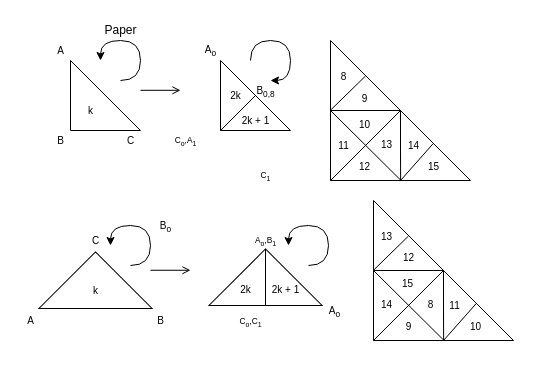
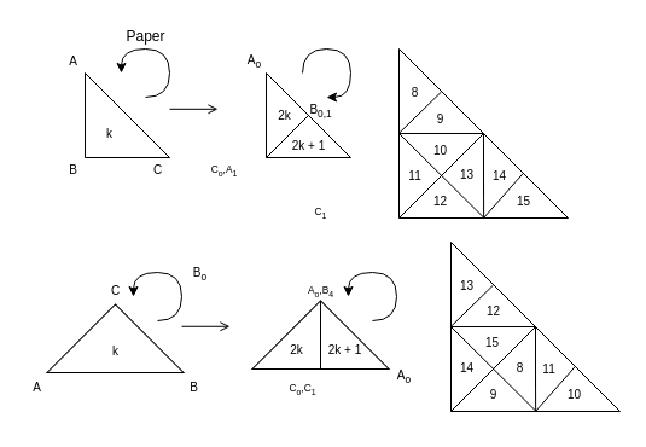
  <mxCell id="0" />
  <mxCell id="1" parent="0" />
  <mxCell id="2" value="" style="verticalLabelPosition=bottom;verticalAlign=top;html=1;shape=mxgraph.basic.orthogonal_triangle;fontSize=10;rotation=135;" vertex="1" parent="1"><mxGeometry x="225" y="265" width="80" height="80" as="geometry" /></mxCell>
  <mxCell id="3" value="" style="verticalLabelPosition=bottom;verticalAlign=top;html=1;shape=mxgraph.basic.orthogonal_triangle;fontSize=10;rotation=135;" vertex="1" parent="1"><mxGeometry x="55" y="268" width="80" height="80" as="geometry" /></mxCell>
  <mxCell id="4" value="Paper" style="text;html=1;align=center;verticalAlign=middle;resizable=0;points=[];autosize=1;strokeColor=none;fillColor=none;" vertex="1" parent="1"><mxGeometry x="95" y="20" width="50" height="20" as="geometry" /></mxCell>
  <mxCell id="5" value="" style="verticalLabelPosition=bottom;verticalAlign=top;html=1;shape=mxgraph.basic.orthogonal_triangle" vertex="1" parent="1"><mxGeometry x="70" y="60" width="70" height="70" as="geometry" /></mxCell>
  <mxCell id="6" value="" style="endArrow=open;html=1;rounded=0;endFill=0;" edge="1" parent="1"><mxGeometry width="50" height="50" relative="1" as="geometry"><mxPoint x="140" y="89.8" as="sourcePoint" /><mxPoint x="180" y="89.8" as="targetPoint" /></mxGeometry></mxCell>
  <mxCell id="7" value="" style="verticalLabelPosition=bottom;verticalAlign=top;html=1;shape=mxgraph.basic.orthogonal_triangle" vertex="1" parent="1"><mxGeometry x="220" y="60" width="70" height="70" as="geometry" /></mxCell>
  <mxCell id="8" value="k" style="text;html=1;align=center;verticalAlign=middle;resizable=0;points=[];autosize=1;strokeColor=none;fillColor=none;fontSize=10;" vertex="1" parent="1"><mxGeometry x="80" y="100" width="20" height="20" as="geometry" /></mxCell>
  <mxCell id="9" value="" style="endArrow=none;html=1;rounded=0;entryX=0.5;entryY=0.5;entryDx=0;entryDy=0;entryPerimeter=0;exitX=0;exitY=1;exitDx=0;exitDy=0;exitPerimeter=0;" edge="1" parent="1" source="7" target="7"><mxGeometry width="50" height="50" relative="1" as="geometry"><mxPoint x="250" y="170" as="sourcePoint" /><mxPoint x="250" y="130" as="targetPoint" /></mxGeometry></mxCell>
  <mxCell id="10" value="A" style="text;html=1;align=center;verticalAlign=middle;resizable=0;points=[];autosize=1;strokeColor=none;fillColor=none;fontSize=10;" vertex="1" parent="1"><mxGeometry x="50" y="40" width="20" height="20" as="geometry" /></mxCell>
  <mxCell id="11" value="B" style="text;html=1;align=center;verticalAlign=middle;resizable=0;points=[];autosize=1;strokeColor=none;fillColor=none;fontSize=10;" vertex="1" parent="1"><mxGeometry x="50" y="130" width="20" height="20" as="geometry" /></mxCell>
  <mxCell id="12" value="C" style="text;html=1;align=center;verticalAlign=middle;resizable=0;points=[];autosize=1;strokeColor=none;fillColor=none;fontSize=10;" vertex="1" parent="1"><mxGeometry x="120" y="130" width="20" height="20" as="geometry" /></mxCell>
  <mxCell id="13" value="2k" style="text;html=1;align=center;verticalAlign=middle;resizable=0;points=[];autosize=1;strokeColor=none;fillColor=none;fontSize=10;" vertex="1" parent="1"><mxGeometry x="220" y="85" width="30" height="20" as="geometry" /></mxCell>
  <mxCell id="14" value="2k + 1" style="text;html=1;align=center;verticalAlign=middle;resizable=0;points=[];autosize=1;strokeColor=none;fillColor=none;fontSize=10;" vertex="1" parent="1"><mxGeometry x="235" y="110" width="40" height="20" as="geometry" /></mxCell>
  <mxCell id="15" value="A&lt;sub&gt;o&lt;/sub&gt;" style="text;html=1;align=center;verticalAlign=middle;resizable=0;points=[];autosize=1;strokeColor=none;fillColor=none;fontSize=10;" vertex="1" parent="1"><mxGeometry x="195" y="40" width="30" height="20" as="geometry" /></mxCell>
- <mxCell id="16" value="&lt;sub&gt;&lt;span style=&quot;font-size: 10px&quot;&gt;B&lt;sub&gt;0,8&lt;/sub&gt;&lt;/span&gt;&lt;/sub&gt;" style="text;html=1;align=center;verticalAlign=middle;resizable=0;points=[];autosize=1;strokeColor=none;fillColor=none;fontSize=10;" vertex="1" parent="1"><mxGeometry x="250" y="80" width="30" height="20" as="geometry" /></mxCell>
+ <mxCell id="16" value="&lt;sub&gt;&lt;span style=&quot;font-size: 10px&quot;&gt;B&lt;sub&gt;0,1&lt;/sub&gt;&lt;/span&gt;&lt;/sub&gt;" style="text;html=1;align=center;verticalAlign=middle;resizable=0;points=[];autosize=1;strokeColor=none;fillColor=none;fontSize=10;" vertex="1" parent="1"><mxGeometry x="250" y="80" width="30" height="20" as="geometry" /></mxCell>
  <mxCell id="17" value="&lt;span style=&quot;font-size: 8.333px&quot;&gt;C&lt;sub&gt;1&lt;/sub&gt;&lt;/span&gt;" style="text;html=1;align=center;verticalAlign=middle;resizable=0;points=[];autosize=1;strokeColor=none;fillColor=none;fontSize=10;" vertex="1" parent="1"><mxGeometry x="250" y="165" width="30" height="20" as="geometry" /></mxCell>
  <mxCell id="18" value="&lt;span style=&quot;font-size: 8.333px&quot;&gt;C&lt;sub&gt;o&lt;/sub&gt;,A&lt;sub&gt;1&lt;/sub&gt;&lt;/span&gt;" style="text;html=1;align=center;verticalAlign=middle;resizable=0;points=[];autosize=1;strokeColor=none;fillColor=none;fontSize=10;" vertex="1" parent="1"><mxGeometry x="165" y="130" width="40" height="20" as="geometry" /></mxCell>
  <mxCell id="19" value="" style="verticalLabelPosition=bottom;verticalAlign=top;html=1;shape=mxgraph.basic.orthogonal_triangle" vertex="1" parent="1"><mxGeometry x="330" y="40" width="140" height="140" as="geometry" /></mxCell>
  <mxCell id="20" value="" style="endArrow=none;html=1;rounded=0;entryX=0.5;entryY=0.5;entryDx=0;entryDy=0;entryPerimeter=0;exitX=0;exitY=1;exitDx=0;exitDy=0;exitPerimeter=0;" edge="1" parent="1" source="19" target="19"><mxGeometry width="50" height="50" relative="1" as="geometry"><mxPoint x="360" y="157.5" as="sourcePoint" /><mxPoint x="395" y="122.5" as="targetPoint" /></mxGeometry></mxCell>
  <mxCell id="21" value="" style="endArrow=none;html=1;rounded=0;entryX=0;entryY=0.5;entryDx=0;entryDy=0;entryPerimeter=0;exitX=0.5;exitY=0.5;exitDx=0;exitDy=0;exitPerimeter=0;" edge="1" parent="1" source="19" target="19"><mxGeometry width="50" height="50" relative="1" as="geometry"><mxPoint x="340" y="190" as="sourcePoint" /><mxPoint x="410" y="120" as="targetPoint" /></mxGeometry></mxCell>
  <mxCell id="22" value="" style="endArrow=none;html=1;rounded=0;entryX=0.501;entryY=1;entryDx=0;entryDy=0;entryPerimeter=0;exitX=0.5;exitY=0.5;exitDx=0;exitDy=0;exitPerimeter=0;startArrow=none;" edge="1" parent="1" target="19"><mxGeometry width="50" height="50" relative="1" as="geometry"><mxPoint x="400" y="150" as="sourcePoint" /><mxPoint x="350" y="230" as="targetPoint" /></mxGeometry></mxCell>
  <mxCell id="23" value="" style="endArrow=none;html=1;rounded=0;entryX=0.733;entryY=0.737;entryDx=0;entryDy=0;entryPerimeter=0;" edge="1" parent="1" target="19"><mxGeometry width="50" height="50" relative="1" as="geometry"><mxPoint x="400" y="180" as="sourcePoint" /><mxPoint x="410.14" y="190" as="targetPoint" /></mxGeometry></mxCell>
  <mxCell id="24" value="" style="endArrow=none;html=1;rounded=0;exitX=0.504;exitY=1;exitDx=0;exitDy=0;exitPerimeter=0;" edge="1" parent="1" source="19"><mxGeometry width="50" height="50" relative="1" as="geometry"><mxPoint x="370" y="210" as="sourcePoint" /><mxPoint x="330" y="110" as="targetPoint" /></mxGeometry></mxCell>
  <mxCell id="25" value="" style="endArrow=none;html=1;rounded=0;exitX=0.25;exitY=0.254;exitDx=0;exitDy=0;exitPerimeter=0;entryX=0.001;entryY=0.497;entryDx=0;entryDy=0;entryPerimeter=0;" edge="1" parent="1" source="19" target="19"><mxGeometry width="50" height="50" relative="1" as="geometry"><mxPoint x="408.6" y="190.84" as="sourcePoint" /><mxPoint x="310" y="76" as="targetPoint" /></mxGeometry></mxCell>
  <mxCell id="26" value="" style="endArrow=none;html=1;rounded=0;entryX=0.501;entryY=1;entryDx=0;entryDy=0;entryPerimeter=0;exitX=0.5;exitY=0.5;exitDx=0;exitDy=0;exitPerimeter=0;" edge="1" parent="1" source="19"><mxGeometry width="50" height="50" relative="1" as="geometry"><mxPoint x="400" y="110" as="sourcePoint" /><mxPoint x="400.02" y="160" as="targetPoint" /></mxGeometry></mxCell>
  <mxCell id="27" value="8" style="text;html=1;align=center;verticalAlign=middle;resizable=0;points=[];autosize=1;strokeColor=none;fillColor=none;fontSize=10;" vertex="1" parent="1"><mxGeometry x="333" y="66" width="20" height="20" as="geometry" /></mxCell>
  <mxCell id="28" value="11" style="text;html=1;align=center;verticalAlign=middle;resizable=0;points=[];autosize=1;strokeColor=none;fillColor=none;fontSize=10;" vertex="1" parent="1"><mxGeometry x="328" y="135" width="30" height="20" as="geometry" /></mxCell>
  <mxCell id="29" value="12" style="text;html=1;align=center;verticalAlign=middle;resizable=0;points=[];autosize=1;strokeColor=none;fillColor=none;fontSize=10;" vertex="1" parent="1"><mxGeometry x="349" y="156" width="30" height="20" as="geometry" /></mxCell>
  <mxCell id="30" value="14" style="text;html=1;align=center;verticalAlign=middle;resizable=0;points=[];autosize=1;strokeColor=none;fillColor=none;fontSize=10;" vertex="1" parent="1"><mxGeometry x="398" y="135" width="30" height="20" as="geometry" /></mxCell>
  <mxCell id="31" value="15" style="text;html=1;align=center;verticalAlign=middle;resizable=0;points=[];autosize=1;strokeColor=none;fillColor=none;fontSize=10;" vertex="1" parent="1"><mxGeometry x="418" y="156" width="30" height="20" as="geometry" /></mxCell>
  <mxCell id="32" value="13" style="text;html=1;align=center;verticalAlign=middle;resizable=0;points=[];autosize=1;strokeColor=none;fillColor=none;fontSize=10;" vertex="1" parent="1"><mxGeometry x="371" y="134" width="30" height="20" as="geometry" /></mxCell>
  <mxCell id="33" value="10" style="text;html=1;align=center;verticalAlign=middle;resizable=0;points=[];autosize=1;strokeColor=none;fillColor=none;fontSize=10;" vertex="1" parent="1"><mxGeometry x="349" y="114" width="30" height="20" as="geometry" /></mxCell>
  <mxCell id="34" value="9" style="text;html=1;align=center;verticalAlign=middle;resizable=0;points=[];autosize=1;strokeColor=none;fillColor=none;fontSize=10;" vertex="1" parent="1"><mxGeometry x="354" y="88" width="20" height="20" as="geometry" /></mxCell>
  <mxCell id="35" value="" style="endArrow=open;html=1;rounded=0;endFill=0;" edge="1" parent="1"><mxGeometry width="50" height="50" relative="1" as="geometry"><mxPoint x="150" y="269.76" as="sourcePoint" /><mxPoint x="190" y="269.76" as="targetPoint" /></mxGeometry></mxCell>
  <mxCell id="36" value="k" style="text;html=1;align=center;verticalAlign=middle;resizable=0;points=[];autosize=1;strokeColor=none;fillColor=none;fontSize=10;" vertex="1" parent="1"><mxGeometry x="85" y="280" width="20" height="20" as="geometry" /></mxCell>
  <mxCell id="37" value="" style="endArrow=none;html=1;rounded=0;exitX=0;exitY=1;exitDx=0;exitDy=0;exitPerimeter=0;entryX=0.5;entryY=0.5;entryDx=0;entryDy=0;entryPerimeter=0;" edge="1" parent="1" source="2" target="2"><mxGeometry width="50" height="50" relative="1" as="geometry"><mxPoint x="245" y="310" as="sourcePoint" /><mxPoint x="370" y="360" as="targetPoint" /></mxGeometry></mxCell>
  <mxCell id="38" value="A" style="text;html=1;align=center;verticalAlign=middle;resizable=0;points=[];autosize=1;strokeColor=none;fillColor=none;fontSize=10;" vertex="1" parent="1"><mxGeometry x="20" y="310" width="20" height="20" as="geometry" /></mxCell>
  <mxCell id="39" value="B" style="text;html=1;align=center;verticalAlign=middle;resizable=0;points=[];autosize=1;strokeColor=none;fillColor=none;fontSize=10;" vertex="1" parent="1"><mxGeometry x="150" y="310" width="20" height="20" as="geometry" /></mxCell>
  <mxCell id="40" value="C" style="text;html=1;align=center;verticalAlign=middle;resizable=0;points=[];autosize=1;strokeColor=none;fillColor=none;fontSize=10;" vertex="1" parent="1"><mxGeometry x="85" y="230" width="20" height="20" as="geometry" /></mxCell>
  <mxCell id="41" value="2k" style="text;html=1;align=center;verticalAlign=middle;resizable=0;points=[];autosize=1;strokeColor=none;fillColor=none;fontSize=10;" vertex="1" parent="1"><mxGeometry x="230" y="279" width="30" height="20" as="geometry" /></mxCell>
  <mxCell id="42" value="2k + 1" style="text;html=1;align=center;verticalAlign=middle;resizable=0;points=[];autosize=1;strokeColor=none;fillColor=none;fontSize=10;" vertex="1" parent="1"><mxGeometry x="265" y="279" width="40" height="20" as="geometry" /></mxCell>
  <mxCell id="43" value="&lt;span style=&quot;font-size: 8.333px&quot;&gt;C&lt;sub&gt;o&lt;/sub&gt;,C&lt;sub&gt;1&lt;/sub&gt;&lt;/span&gt;" style="text;html=1;align=center;verticalAlign=middle;resizable=0;points=[];autosize=1;strokeColor=none;fillColor=none;fontSize=10;" vertex="1" parent="1"><mxGeometry x="230" y="311" width="40" height="20" as="geometry" /></mxCell>
  <mxCell id="44" value="B&lt;sub&gt;o&lt;/sub&gt;" style="text;html=1;align=center;verticalAlign=middle;resizable=0;points=[];autosize=1;strokeColor=none;fillColor=none;fontSize=10;" vertex="1" parent="1"><mxGeometry x="150" y="216" width="30" height="20" as="geometry" /></mxCell>
  <mxCell id="45" value="A&lt;sub&gt;o&lt;/sub&gt;" style="text;html=1;align=center;verticalAlign=middle;resizable=0;points=[];autosize=1;strokeColor=none;fillColor=none;fontSize=10;" vertex="1" parent="1"><mxGeometry x="319" y="301" width="30" height="20" as="geometry" /></mxCell>
- <mxCell id="46" value="&lt;span style=&quot;font-size: 8.333px&quot;&gt;A&lt;sub&gt;o&lt;/sub&gt;,B&lt;sub&gt;1&lt;/sub&gt;&lt;/span&gt;" style="text;html=1;align=center;verticalAlign=middle;resizable=0;points=[];autosize=1;strokeColor=none;fillColor=none;fontSize=10;" vertex="1" parent="1"><mxGeometry x="245" y="230" width="40" height="20" as="geometry" /></mxCell>
+ <mxCell id="46" value="&lt;span style=&quot;font-size: 8.333px&quot;&gt;A&lt;sub&gt;o&lt;/sub&gt;,B&lt;sub&gt;4&lt;/sub&gt;&lt;/span&gt;" style="text;html=1;align=center;verticalAlign=middle;resizable=0;points=[];autosize=1;strokeColor=none;fillColor=none;fontSize=10;" vertex="1" parent="1"><mxGeometry x="245" y="230" width="40" height="20" as="geometry" /></mxCell>
  <mxCell id="47" value="" style="verticalLabelPosition=bottom;verticalAlign=top;html=1;shape=mxgraph.basic.orthogonal_triangle" vertex="1" parent="1"><mxGeometry x="373" y="200" width="140" height="140" as="geometry" /></mxCell>
  <mxCell id="48" value="" style="endArrow=none;html=1;rounded=0;entryX=0.5;entryY=0.5;entryDx=0;entryDy=0;entryPerimeter=0;exitX=0;exitY=1;exitDx=0;exitDy=0;exitPerimeter=0;" edge="1" parent="1" source="47" target="47"><mxGeometry width="50" height="50" relative="1" as="geometry"><mxPoint x="403" y="317.5" as="sourcePoint" /><mxPoint x="438" y="282.5" as="targetPoint" /></mxGeometry></mxCell>
  <mxCell id="49" value="" style="endArrow=none;html=1;rounded=0;entryX=0;entryY=0.5;entryDx=0;entryDy=0;entryPerimeter=0;exitX=0.5;exitY=0.5;exitDx=0;exitDy=0;exitPerimeter=0;" edge="1" parent="1" source="47" target="47"><mxGeometry width="50" height="50" relative="1" as="geometry"><mxPoint x="383" y="350" as="sourcePoint" /><mxPoint x="453" y="280" as="targetPoint" /></mxGeometry></mxCell>
  <mxCell id="50" value="" style="endArrow=none;html=1;rounded=0;entryX=0.501;entryY=1;entryDx=0;entryDy=0;entryPerimeter=0;exitX=0.5;exitY=0.5;exitDx=0;exitDy=0;exitPerimeter=0;startArrow=none;" edge="1" parent="1" target="47"><mxGeometry width="50" height="50" relative="1" as="geometry"><mxPoint x="443" y="310" as="sourcePoint" /><mxPoint x="393" y="390" as="targetPoint" /></mxGeometry></mxCell>
  <mxCell id="51" value="" style="endArrow=none;html=1;rounded=0;entryX=0.733;entryY=0.737;entryDx=0;entryDy=0;entryPerimeter=0;" edge="1" parent="1" target="47"><mxGeometry width="50" height="50" relative="1" as="geometry"><mxPoint x="443" y="340" as="sourcePoint" /><mxPoint x="453.14" y="350" as="targetPoint" /></mxGeometry></mxCell>
  <mxCell id="52" value="" style="endArrow=none;html=1;rounded=0;exitX=0.504;exitY=1;exitDx=0;exitDy=0;exitPerimeter=0;" edge="1" parent="1" source="47"><mxGeometry width="50" height="50" relative="1" as="geometry"><mxPoint x="413" y="370" as="sourcePoint" /><mxPoint x="373" y="270" as="targetPoint" /></mxGeometry></mxCell>
  <mxCell id="53" value="" style="endArrow=none;html=1;rounded=0;exitX=0.25;exitY=0.254;exitDx=0;exitDy=0;exitPerimeter=0;entryX=0.001;entryY=0.497;entryDx=0;entryDy=0;entryPerimeter=0;" edge="1" parent="1" source="47" target="47"><mxGeometry width="50" height="50" relative="1" as="geometry"><mxPoint x="451.6" y="350.84" as="sourcePoint" /><mxPoint x="353" y="236" as="targetPoint" /></mxGeometry></mxCell>
  <mxCell id="54" value="" style="endArrow=none;html=1;rounded=0;entryX=0.501;entryY=1;entryDx=0;entryDy=0;entryPerimeter=0;exitX=0.5;exitY=0.5;exitDx=0;exitDy=0;exitPerimeter=0;" edge="1" parent="1" source="47"><mxGeometry width="50" height="50" relative="1" as="geometry"><mxPoint x="443" y="270" as="sourcePoint" /><mxPoint x="443.02" y="320" as="targetPoint" /></mxGeometry></mxCell>
  <mxCell id="55" value="12" style="text;html=1;align=center;verticalAlign=middle;resizable=0;points=[];autosize=1;strokeColor=none;fillColor=none;fontSize=10;" vertex="1" parent="1"><mxGeometry x="393" y="247" width="30" height="20" as="geometry" /></mxCell>
  <mxCell id="56" value="10" style="text;html=1;align=center;verticalAlign=middle;resizable=0;points=[];autosize=1;strokeColor=none;fillColor=none;fontSize=10;" vertex="1" parent="1"><mxGeometry x="460" y="316" width="30" height="20" as="geometry" /></mxCell>
  <mxCell id="57" value="8" style="text;html=1;align=center;verticalAlign=middle;resizable=0;points=[];autosize=1;strokeColor=none;fillColor=none;fontSize=10;" vertex="1" parent="1"><mxGeometry x="420" y="294" width="20" height="20" as="geometry" /></mxCell>
  <mxCell id="58" value="14" style="text;html=1;align=center;verticalAlign=middle;resizable=0;points=[];autosize=1;strokeColor=none;fillColor=none;fontSize=10;" vertex="1" parent="1"><mxGeometry x="371" y="294" width="30" height="20" as="geometry" /></mxCell>
  <mxCell id="59" value="9" style="text;html=1;align=center;verticalAlign=middle;resizable=0;points=[];autosize=1;strokeColor=none;fillColor=none;fontSize=10;" vertex="1" parent="1"><mxGeometry x="398" y="316" width="20" height="20" as="geometry" /></mxCell>
  <mxCell id="60" value="11" style="text;html=1;align=center;verticalAlign=middle;resizable=0;points=[];autosize=1;strokeColor=none;fillColor=none;fontSize=10;" vertex="1" parent="1"><mxGeometry x="439" y="295" width="30" height="20" as="geometry" /></mxCell>
  <mxCell id="61" value="15" style="text;html=1;align=center;verticalAlign=middle;resizable=0;points=[];autosize=1;strokeColor=none;fillColor=none;fontSize=10;" vertex="1" parent="1"><mxGeometry x="392" y="273" width="30" height="20" as="geometry" /></mxCell>
  <mxCell id="62" value="13" style="text;html=1;align=center;verticalAlign=middle;resizable=0;points=[];autosize=1;strokeColor=none;fillColor=none;fontSize=10;" vertex="1" parent="1"><mxGeometry x="371" y="226" width="30" height="20" as="geometry" /></mxCell>
  <mxCell id="63" value="" style="curved=1;endArrow=classic;html=1;rounded=0;fontSize=10;" edge="1" parent="1"><mxGeometry width="50" height="50" relative="1" as="geometry"><mxPoint x="250" y="60" as="sourcePoint" /><mxPoint x="270" y="80" as="targetPoint" /><Array as="points"><mxPoint x="250" y="40" /><mxPoint x="290" y="40" /><mxPoint x="290" y="80" /></Array></mxGeometry></mxCell>
  <mxCell id="64" value="" style="curved=1;endArrow=none;html=1;rounded=0;fontSize=10;startArrow=classic;startFill=1;endFill=0;" edge="1" parent="1"><mxGeometry width="50" height="50" relative="1" as="geometry"><mxPoint x="100" y="60" as="sourcePoint" /><mxPoint x="120" y="80" as="targetPoint" /><Array as="points"><mxPoint x="100" y="40" /><mxPoint x="140" y="40" /><mxPoint x="140" y="80" /></Array></mxGeometry></mxCell>
  <mxCell id="65" value="" style="curved=1;endArrow=none;html=1;rounded=0;fontSize=10;startArrow=classic;startFill=1;endFill=0;" edge="1" parent="1"><mxGeometry width="50" height="50" relative="1" as="geometry"><mxPoint x="110" y="245" as="sourcePoint" /><mxPoint x="130" y="265" as="targetPoint" /><Array as="points"><mxPoint x="110" y="225" /><mxPoint x="150" y="225" /><mxPoint x="150" y="265" /></Array></mxGeometry></mxCell>
  <mxCell id="66" value="" style="curved=1;endArrow=none;html=1;rounded=0;fontSize=10;startArrow=classic;startFill=1;endFill=0;" edge="1" parent="1"><mxGeometry width="50" height="50" relative="1" as="geometry"><mxPoint x="288" y="245" as="sourcePoint" /><mxPoint x="308" y="265" as="targetPoint" /><Array as="points"><mxPoint x="288" y="225" /><mxPoint x="328" y="225" /><mxPoint x="328" y="265" /></Array></mxGeometry></mxCell>
